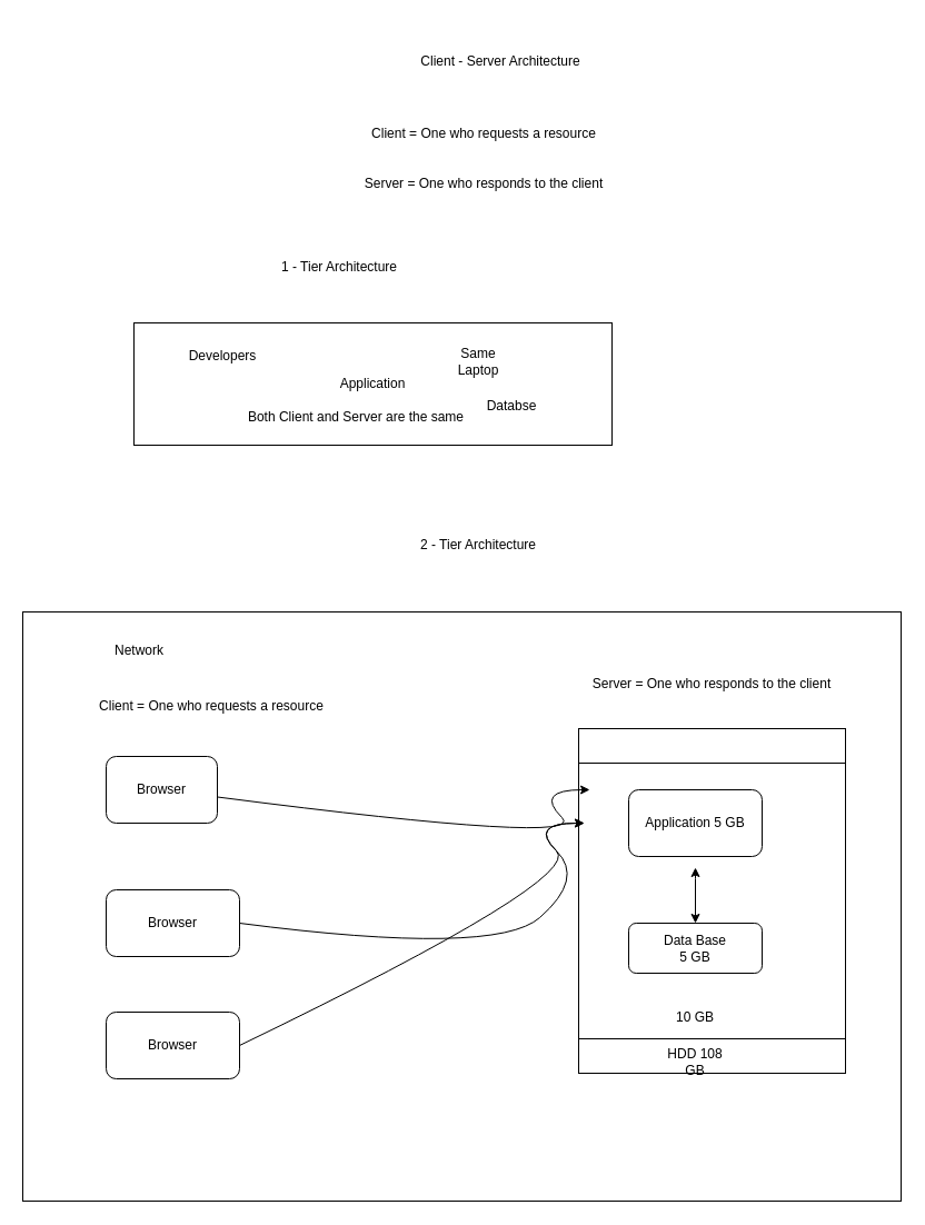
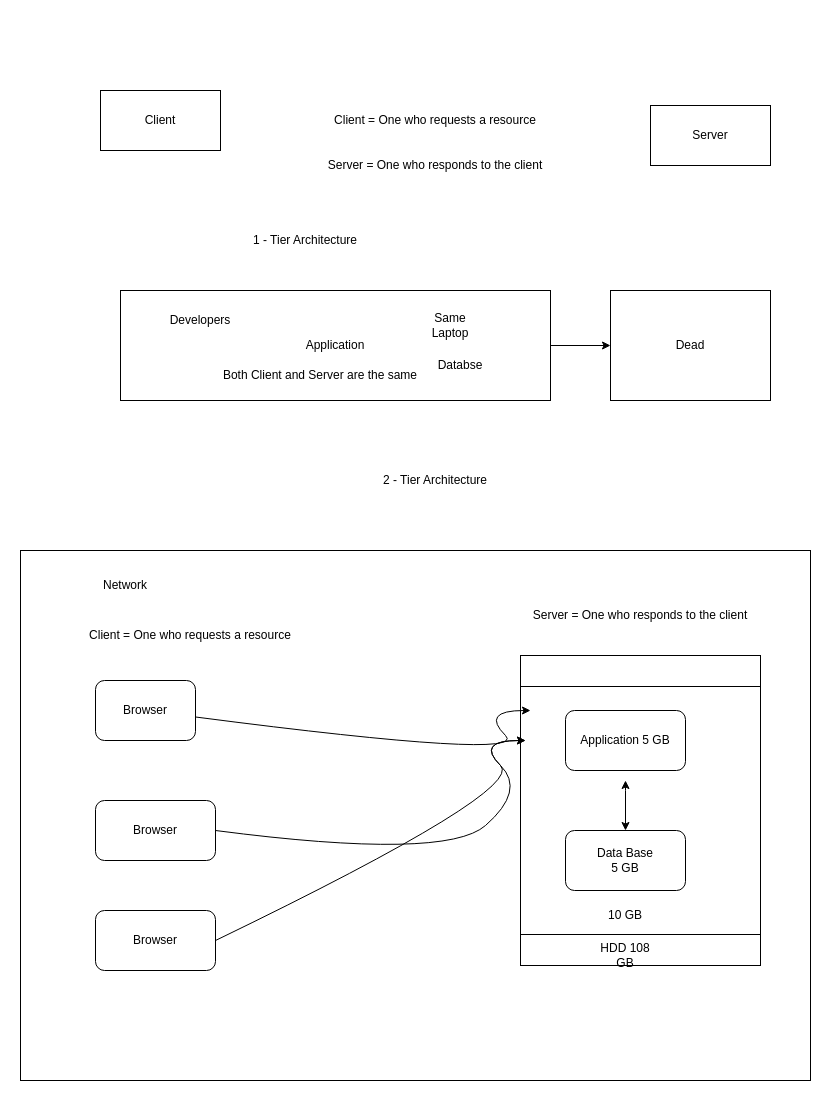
  <mxCell id="0" />
  <mxCell id="1" parent="0" />
- <mxCell id="2" value="Client - Server Architecture" style="text;html=1;align=center;verticalAlign=middle;whiteSpace=wrap;rounded=0;" vertex="1" parent="1"><mxGeometry x="230" y="20" width="440" height="70" as="geometry" /></mxCell>
+ <mxCell id="3" value="" style="edgeStyle=orthogonalEdgeStyle;rounded=0;orthogonalLoop=1;jettySize=auto;html=1;" edge="1" parent="1" source="4" target="11"><mxGeometry relative="1" as="geometry" /></mxCell>
  <mxCell id="4" value="Application" style="rounded=0;whiteSpace=wrap;html=1;" vertex="1" parent="1"><mxGeometry x="120" y="290" width="430" height="110" as="geometry" /></mxCell>
+ <mxCell id="5" value="Client" style="rounded=0;whiteSpace=wrap;html=1;" vertex="1" parent="1"><mxGeometry x="100" y="90" width="120" height="60" as="geometry" /></mxCell>
  <mxCell id="6" value="Client = One who requests a resource" style="text;html=1;align=center;verticalAlign=middle;whiteSpace=wrap;rounded=0;" vertex="1" parent="1"><mxGeometry x="310" y="105" width="250" height="30" as="geometry" /></mxCell>
  <mxCell id="7" value="Server = One who responds to the client" style="text;html=1;align=center;verticalAlign=middle;whiteSpace=wrap;rounded=0;" vertex="1" parent="1"><mxGeometry x="310" y="150" width="250" height="30" as="geometry" /></mxCell>
+ <mxCell id="8" value="Server" style="rounded=0;whiteSpace=wrap;html=1;" vertex="1" parent="1"><mxGeometry x="650" y="105" width="120" height="60" as="geometry" /></mxCell>
  <mxCell id="9" value="1 - Tier Architecture" style="text;html=1;align=center;verticalAlign=middle;whiteSpace=wrap;rounded=0;" vertex="1" parent="1"><mxGeometry x="200" y="210" width="210" height="60" as="geometry" /></mxCell>
  <mxCell id="10" value="Developers" style="text;html=1;align=center;verticalAlign=middle;whiteSpace=wrap;rounded=0;" vertex="1" parent="1"><mxGeometry x="170" y="305" width="60" height="30" as="geometry" /></mxCell>
- <mxCell id="12" value="2 - Tier Architecture" style="text;html=1;align=center;verticalAlign=middle;whiteSpace=wrap;rounded=0;" vertex="1" parent="1"><mxGeometry x="325" y="460" width="210" height="60" as="geometry" /></mxCell>
- <mxCell id="13" value="Same Laptop" style="text;html=1;align=center;verticalAlign=middle;whiteSpace=wrap;rounded=0;" vertex="1" parent="1"><mxGeometry x="400" y="310" width="60" height="30" as="geometry" /></mxCell>
+ <mxCell id="11" value="Dead" style="rounded=0;whiteSpace=wrap;html=1;" vertex="1" parent="1"><mxGeometry x="610" y="290" width="160" height="110" as="geometry" /></mxCell>
+ <mxCell id="12" value="2 - Tier Architecture" style="text;html=1;align=center;verticalAlign=middle;whiteSpace=wrap;rounded=0;" vertex="1" parent="1"><mxGeometry x="330" y="450" width="210" height="60" as="geometry" /></mxCell>
+ <mxCell id="13" value="Same Laptop" style="text;html=1;align=center;verticalAlign=middle;whiteSpace=wrap;rounded=0;" vertex="1" parent="1"><mxGeometry x="420" y="310" width="60" height="30" as="geometry" /></mxCell>
  <mxCell id="14" value="Both Client and Server are the same" style="text;html=1;align=center;verticalAlign=middle;whiteSpace=wrap;rounded=0;" vertex="1" parent="1"><mxGeometry x="160" y="360" width="320" height="30" as="geometry" /></mxCell>
  <mxCell id="15" value="Databse" style="text;html=1;align=center;verticalAlign=middle;whiteSpace=wrap;rounded=0;" vertex="1" parent="1"><mxGeometry x="430" y="350" width="60" height="30" as="geometry" /></mxCell>
  <mxCell id="16" value="" style="rounded=0;whiteSpace=wrap;html=1;" vertex="1" parent="1"><mxGeometry x="20" y="550" width="790" height="530" as="geometry" /></mxCell>
  <mxCell id="17" value="Browser" style="rounded=1;whiteSpace=wrap;html=1;" vertex="1" parent="1"><mxGeometry x="95" y="680" width="100" height="60" as="geometry" /></mxCell>
  <mxCell id="18" value="Client = One who requests a resource" style="text;html=1;align=center;verticalAlign=middle;whiteSpace=wrap;rounded=0;" vertex="1" parent="1"><mxGeometry x="65" y="620" width="250" height="30" as="geometry" /></mxCell>
  <mxCell id="19" value="Browser" style="rounded=1;whiteSpace=wrap;html=1;" vertex="1" parent="1"><mxGeometry x="95" y="800" width="120" height="60" as="geometry" /></mxCell>
  <mxCell id="20" value="Browser" style="rounded=1;whiteSpace=wrap;html=1;" vertex="1" parent="1"><mxGeometry x="95" y="910" width="120" height="60" as="geometry" /></mxCell>
  <mxCell id="21" value="" style="shape=process;whiteSpace=wrap;html=1;backgroundOutline=1;rotation=90;" vertex="1" parent="1"><mxGeometry x="485" y="690" width="310" height="240" as="geometry" /></mxCell>
  <mxCell id="22" value="HDD 108 GB" style="text;html=1;align=center;verticalAlign=middle;whiteSpace=wrap;rounded=0;" vertex="1" parent="1"><mxGeometry x="595" y="940" width="60" height="30" as="geometry" /></mxCell>
  <mxCell id="23" value="10 GB" style="text;html=1;align=center;verticalAlign=middle;whiteSpace=wrap;rounded=0;" vertex="1" parent="1"><mxGeometry x="595" y="900" width="60" height="30" as="geometry" /></mxCell>
  <mxCell id="24" value="Application 5 GB" style="rounded=1;whiteSpace=wrap;html=1;" vertex="1" parent="1"><mxGeometry x="565" y="710" width="120" height="60" as="geometry" /></mxCell>
- <mxCell id="25" value="Data Base&lt;br&gt;5 GB" style="rounded=1;whiteSpace=wrap;html=1;" vertex="1" parent="1"><mxGeometry x="565" y="830" width="120" height="45" as="geometry" /></mxCell>
+ <mxCell id="25" value="Data Base&lt;br&gt;5 GB" style="rounded=1;whiteSpace=wrap;html=1;" vertex="1" parent="1"><mxGeometry x="565" y="830" width="120" height="60" as="geometry" /></mxCell>
  <mxCell id="26" value="" style="endArrow=classic;startArrow=classic;html=1;rounded=0;exitX=0.5;exitY=0;exitDx=0;exitDy=0;" edge="1" parent="1" source="25"><mxGeometry width="50" height="50" relative="1" as="geometry"><mxPoint x="575" y="830" as="sourcePoint" /><mxPoint x="625" y="780" as="targetPoint" /><Array as="points"><mxPoint x="625" y="790" /></Array></mxGeometry></mxCell>
  <mxCell id="27" value="" style="curved=1;endArrow=classic;html=1;rounded=0;exitX=1;exitY=0.5;exitDx=0;exitDy=0;" edge="1" parent="1" source="19"><mxGeometry width="50" height="50" relative="1" as="geometry"><mxPoint x="475" y="790" as="sourcePoint" /><mxPoint x="525" y="740" as="targetPoint" /><Array as="points"><mxPoint x="445" y="860" /><mxPoint x="525" y="790" /><mxPoint x="475" y="740" /></Array></mxGeometry></mxCell>
  <mxCell id="28" value="" style="curved=1;endArrow=classic;html=1;rounded=0;exitX=1;exitY=0.5;exitDx=0;exitDy=0;" edge="1" parent="1" source="20"><mxGeometry width="50" height="50" relative="1" as="geometry"><mxPoint x="475" y="790" as="sourcePoint" /><mxPoint x="525" y="740" as="targetPoint" /><Array as="points"><mxPoint x="525" y="790" /><mxPoint x="475" y="740" /></Array></mxGeometry></mxCell>
  <mxCell id="29" value="Server = One who responds to the client" style="text;html=1;align=center;verticalAlign=middle;whiteSpace=wrap;rounded=0;" vertex="1" parent="1"><mxGeometry x="515" y="600" width="250" height="30" as="geometry" /></mxCell>
  <mxCell id="30" value="Network" style="text;html=1;align=center;verticalAlign=middle;whiteSpace=wrap;rounded=0;" vertex="1" parent="1"><mxGeometry x="95" y="570" width="60" height="30" as="geometry" /></mxCell>
  <mxCell id="31" value="" style="curved=1;endArrow=classic;html=1;rounded=0;" edge="1" parent="1" source="17"><mxGeometry width="50" height="50" relative="1" as="geometry"><mxPoint x="480" y="760" as="sourcePoint" /><mxPoint x="530" y="710" as="targetPoint" /><Array as="points"><mxPoint x="530" y="760" /><mxPoint x="480" y="710" /></Array></mxGeometry></mxCell>
